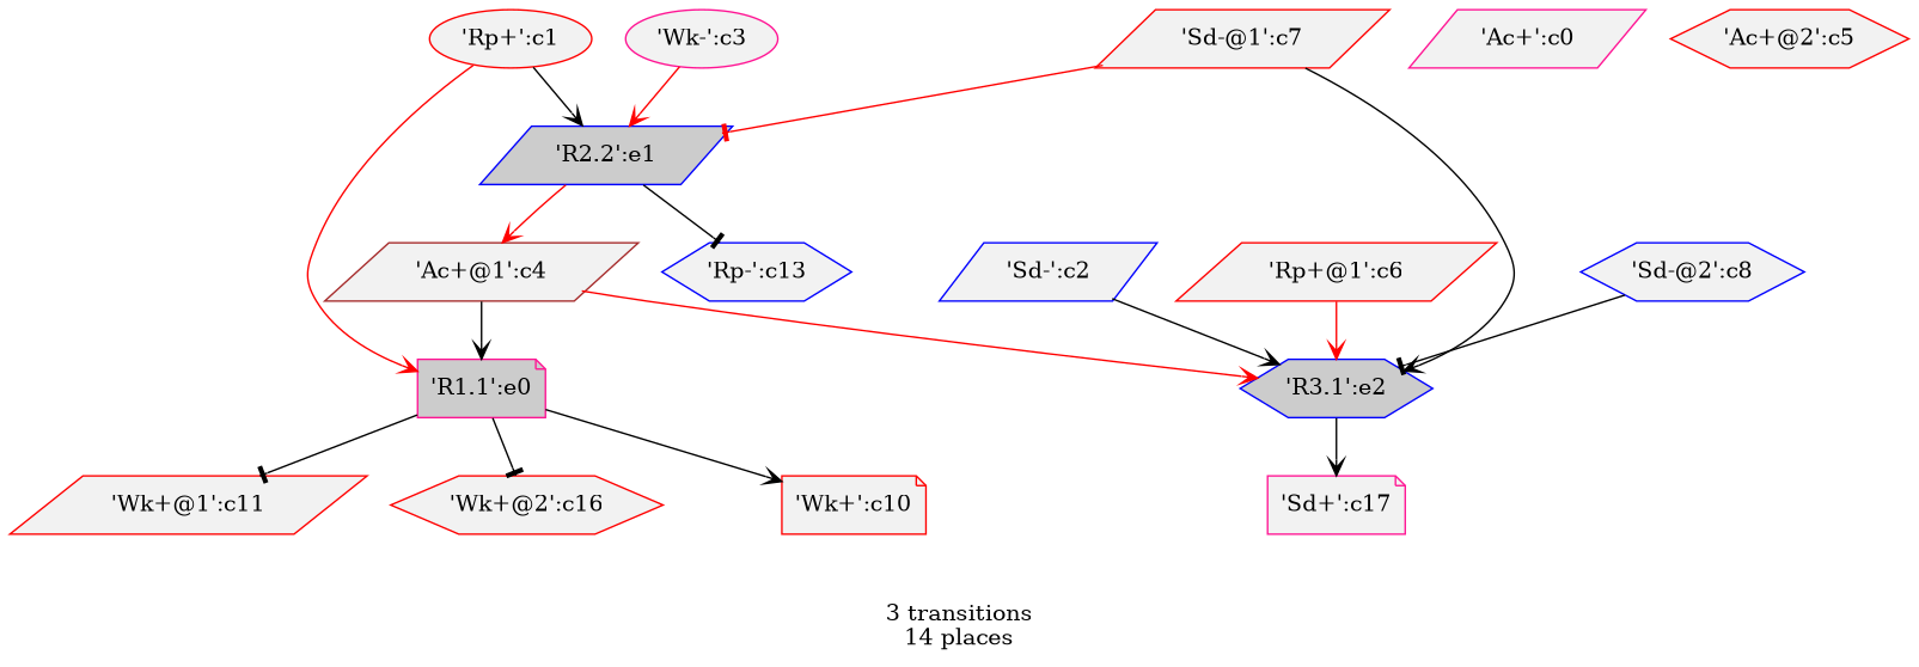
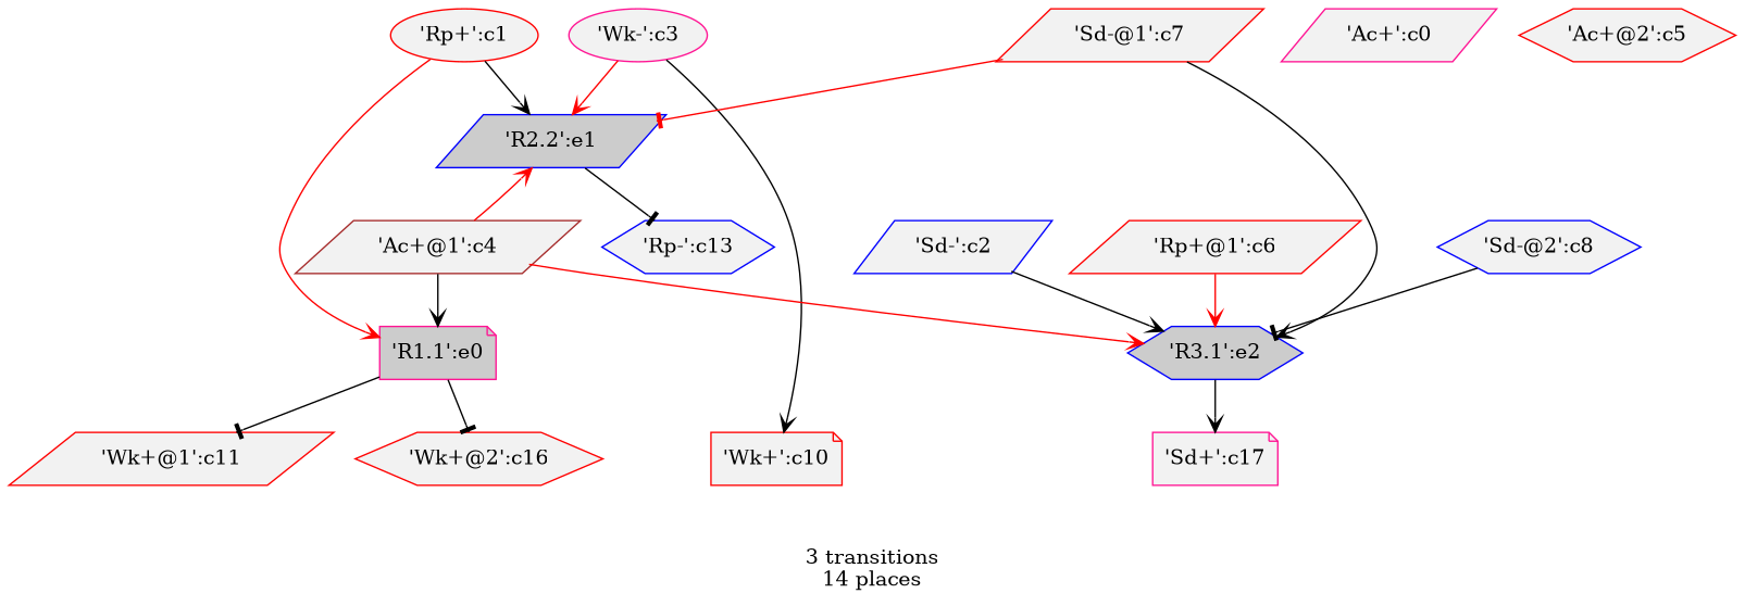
  digraph {
    label="3 transitions\n14 places"
    node [color=red fillcolor=gray95 shape=parallelogram style=filled]
    edge [arrowhead=vee]
    n1 [color=deeppink fillcolor=gray80 label="'R1.1':e0" shape=note]
    n2 [label="'Wk+':c10" shape=note]
    n3 [label="'Wk+@1':c11"]
    n4 [label="'Wk+@2':c16" shape=hexagon]
    n5 [color=blue fillcolor=gray80 label="'R2.2':e1"]
    n6 [color=blue label="'Rp-':c13" shape=hexagon]
    n7 [color=blue fillcolor=gray80 label="'R3.1':e2" shape=hexagon]
    n8 [color=deeppink label="'Sd+':c17" shape=note]
    n9 [color=deeppink label="'Ac+':c0"]
    n10 [label="'Rp+':c1" shape=ellipse]
    n11 [color=blue label="'Sd-':c2"]
    n12 [color=deeppink label="'Wk-':c3" shape=ellipse]
    n13 [color=brown label="'Ac+@1':c4"]
    n14 [label="'Ac+@2':c5" shape=hexagon]
    n15 [label="'Rp+@1':c6"]
    n16 [label="'Sd-@1':c7"]
    n17 [color=blue label="'Sd-@2':c8" shape=hexagon]
-   n1 -> n2
+   n12 -> n2
    n1 -> n3 [arrowhead=tee]
    n1 -> n4 [arrowhead=tee]
    n5 -> n6 [arrowhead=tee]
    n7 -> n8
    n10 -> n1 [color=red]
    n10 -> n5
    n11 -> n7
    n12 -> n5 [color=red]
    n13 -> n1
-   n5 -> n13 [color=red]
+   n13 -> n5 [color=red]
    n13 -> n7 [color=red]
    n15 -> n7 [color=red]
    n16 -> n5 [arrowhead=tee color=red]
    n16 -> n7
    n17 -> n7 [arrowhead=tee]
  }
